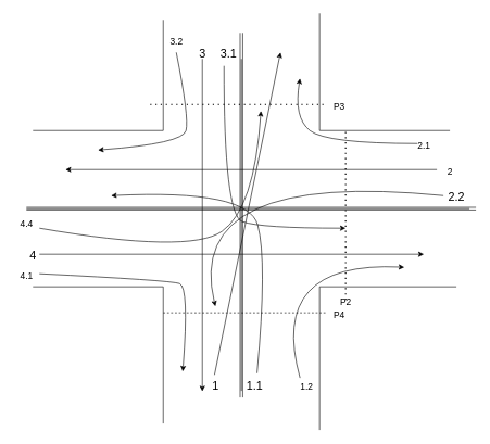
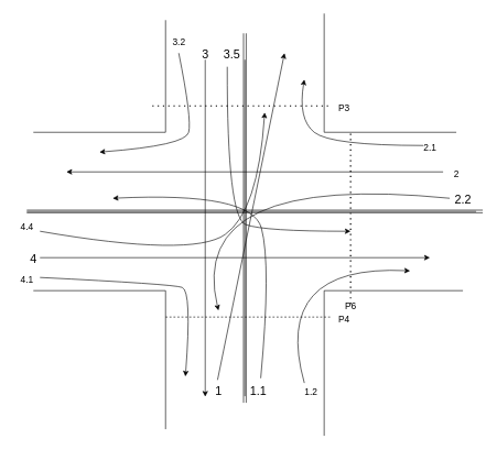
  <mxCell id="0" />
  <mxCell id="1" parent="0" />
  <mxCell id="2" value="" style="endArrow=none;html=1;rounded=0;" edge="1" parent="1"><mxGeometry width="50" height="50" relative="1" as="geometry"><mxPoint x="50" y="200" as="sourcePoint" /><mxPoint x="250" y="200" as="targetPoint" /></mxGeometry></mxCell>
  <mxCell id="3" value="" style="endArrow=none;html=1;rounded=0;" edge="1" parent="1"><mxGeometry width="50" height="50" relative="1" as="geometry"><mxPoint x="50" y="440" as="sourcePoint" /><mxPoint x="250" y="440" as="targetPoint" /></mxGeometry></mxCell>
  <mxCell id="4" value="" style="endArrow=none;html=1;rounded=0;" edge="1" parent="1"><mxGeometry width="50" height="50" relative="1" as="geometry"><mxPoint x="250" y="200" as="sourcePoint" /><mxPoint x="250" y="30" as="targetPoint" /></mxGeometry></mxCell>
  <mxCell id="5" value="" style="endArrow=none;html=1;rounded=0;" edge="1" parent="1"><mxGeometry width="50" height="50" relative="1" as="geometry"><mxPoint x="250" y="440" as="sourcePoint" /><mxPoint x="250" y="650" as="targetPoint" /></mxGeometry></mxCell>
  <mxCell id="6" value="" style="endArrow=none;html=1;rounded=0;" edge="1" parent="1"><mxGeometry width="50" height="50" relative="1" as="geometry"><mxPoint x="370" y="600" as="sourcePoint" /><mxPoint x="370" y="90" as="targetPoint" /></mxGeometry></mxCell>
  <mxCell id="7" value="" style="endArrow=none;html=1;rounded=0;" edge="1" parent="1"><mxGeometry width="50" height="50" relative="1" as="geometry"><mxPoint x="490" y="200" as="sourcePoint" /><mxPoint x="490" y="20" as="targetPoint" /></mxGeometry></mxCell>
  <mxCell id="8" value="" style="endArrow=none;html=1;rounded=0;" edge="1" parent="1"><mxGeometry width="50" height="50" relative="1" as="geometry"><mxPoint x="690" y="200" as="sourcePoint" /><mxPoint x="490" y="200" as="targetPoint" /></mxGeometry></mxCell>
  <mxCell id="9" value="" style="endArrow=none;html=1;rounded=0;" edge="1" parent="1"><mxGeometry width="50" height="50" relative="1" as="geometry"><mxPoint x="490" y="440" as="sourcePoint" /><mxPoint x="490" y="660" as="targetPoint" /></mxGeometry></mxCell>
  <mxCell id="10" value="" style="endArrow=none;html=1;rounded=0;" edge="1" parent="1"><mxGeometry width="50" height="50" relative="1" as="geometry"><mxPoint x="490" y="440" as="sourcePoint" /><mxPoint x="700" y="440" as="targetPoint" /></mxGeometry></mxCell>
  <mxCell id="11" value="" style="endArrow=none;html=1;rounded=0;" edge="1" parent="1"><mxGeometry width="50" height="50" relative="1" as="geometry"><mxPoint x="40" y="320" as="sourcePoint" /><mxPoint x="720" y="320" as="targetPoint" /></mxGeometry></mxCell>
  <mxCell id="12" value="" style="endArrow=classic;html=1;rounded=0;color: blue;exitX=0.456;exitY=0.058;exitDx=0;exitDy=0;exitPerimeter=0;" edge="1" parent="1" source="13"><mxGeometry width="50" height="50" relative="1" as="geometry"><mxPoint x="430" y="450" as="sourcePoint" /><mxPoint x="430" y="80" as="targetPoint" /></mxGeometry></mxCell>
  <mxCell id="13" value="&lt;font style=&quot;font-size: 18px;&quot;&gt;1&lt;/font&gt;" style="text;html=1;align=center;verticalAlign=middle;resizable=0;points=[];autosize=1;strokeColor=none;fillColor=none;" vertex="1" parent="1"><mxGeometry x="315" y="573" width="30" height="40" as="geometry" /></mxCell>
  <mxCell id="14" value="" style="curved=1;endArrow=classic;html=1;rounded=0;exitX=0.58;exitY=-0.008;exitDx=0;exitDy=0;exitPerimeter=0;" edge="1" parent="1"><mxGeometry width="50" height="50" relative="1" as="geometry"><mxPoint x="394" y="572.68" as="sourcePoint" /><mxPoint x="170" y="300" as="targetPoint" /><Array as="points"><mxPoint x="410" y="400" /><mxPoint x="380" y="290" /></Array></mxGeometry></mxCell>
  <mxCell id="15" value="&lt;font style=&quot;font-size: 18px;&quot;&gt;1.1&lt;/font&gt;" style="text;html=1;align=center;verticalAlign=middle;resizable=0;points=[];autosize=1;strokeColor=none;fillColor=none;" vertex="1" parent="1"><mxGeometry x="365" y="573" width="50" height="40" as="geometry" /></mxCell>
  <mxCell id="16" value="" style="endArrow=classic;html=1;rounded=0;" edge="1" parent="1"><mxGeometry width="50" height="50" relative="1" as="geometry"><mxPoint x="310" y="90" as="sourcePoint" /><mxPoint x="310" y="600.667" as="targetPoint" /></mxGeometry></mxCell>
  <mxCell id="17" value="&lt;font style=&quot;font-size: 18px;&quot;&gt;3&lt;/font&gt;" style="text;html=1;align=center;verticalAlign=middle;resizable=0;points=[];autosize=1;strokeColor=none;fillColor=none;" vertex="1" parent="1"><mxGeometry x="295" y="63" width="30" height="40" as="geometry" /></mxCell>
  <mxCell id="18" value="" style="curved=1;endArrow=classic;html=1;rounded=0;exitX=0.367;exitY=0.942;exitDx=0;exitDy=0;exitPerimeter=0;" edge="1" parent="1" source="19"><mxGeometry width="50" height="50" relative="1" as="geometry"><mxPoint x="340" y="200" as="sourcePoint" /><mxPoint x="530" y="350" as="targetPoint" /><Array as="points"><mxPoint x="343" y="330" /><mxPoint x="400" y="350" /></Array></mxGeometry></mxCell>
- <mxCell id="19" value="&lt;font style=&quot;font-size: 18px;&quot;&gt;3.1&lt;/font&gt;" style="text;html=1;align=center;verticalAlign=middle;resizable=0;points=[];autosize=1;strokeColor=none;fillColor=none;" vertex="1" parent="1"><mxGeometry x="325" y="63" width="50" height="40" as="geometry" /></mxCell>
+ <mxCell id="19" value="&lt;font style=&quot;font-size: 18px;&quot;&gt;3.5&lt;/font&gt;" style="text;html=1;align=center;verticalAlign=middle;resizable=0;points=[];autosize=1;strokeColor=none;fillColor=none;" vertex="1" parent="1"><mxGeometry x="325" y="63" width="50" height="40" as="geometry" /></mxCell>
  <mxCell id="20" value="" style="curved=1;endArrow=classic;html=1;rounded=0;" edge="1" parent="1"><mxGeometry width="50" height="50" relative="1" as="geometry"><mxPoint x="640" y="220" as="sourcePoint" /><mxPoint x="460" y="120" as="targetPoint" /><Array as="points"><mxPoint x="500" y="220" /><mxPoint x="450" y="180" /></Array></mxGeometry></mxCell>
  <mxCell id="21" value="&lt;font style=&quot;font-size: 14px;&quot;&gt;2.1&lt;/font&gt;" style="text;html=1;align=center;verticalAlign=middle;resizable=0;points=[];autosize=1;strokeColor=none;fillColor=none;" vertex="1" parent="1"><mxGeometry x="630" y="208" width="40" height="30" as="geometry" /></mxCell>
  <mxCell id="22" value="" style="endArrow=classic;html=1;rounded=0;" edge="1" parent="1"><mxGeometry width="50" height="50" relative="1" as="geometry"><mxPoint x="670" y="260" as="sourcePoint" /><mxPoint x="100" y="260" as="targetPoint" /></mxGeometry></mxCell>
  <mxCell id="23" value="&lt;font style=&quot;font-size: 14px;&quot;&gt;2&lt;/font&gt;" style="text;html=1;align=center;verticalAlign=middle;resizable=0;points=[];autosize=1;strokeColor=none;fillColor=none;" vertex="1" parent="1"><mxGeometry x="675" y="248" width="30" height="30" as="geometry" /></mxCell>
  <mxCell id="24" value="" style="curved=1;endArrow=classic;html=1;rounded=0;" edge="1" parent="1"><mxGeometry width="50" height="50" relative="1" as="geometry"><mxPoint x="680" y="300" as="sourcePoint" /><mxPoint x="330" y="470" as="targetPoint" /><Array as="points"><mxPoint x="280" y="260" /></Array></mxGeometry></mxCell>
  <mxCell id="25" value="" style="shape=link;html=1;rounded=0;" edge="1" parent="1"><mxGeometry width="100" relative="1" as="geometry"><mxPoint x="40" y="320" as="sourcePoint" /><mxPoint x="730" y="320" as="targetPoint" /></mxGeometry></mxCell>
  <mxCell id="26" value="" style="shape=link;html=1;rounded=0;" edge="1" parent="1"><mxGeometry width="100" relative="1" as="geometry"><mxPoint x="370" y="50" as="sourcePoint" /><mxPoint x="370" y="610" as="targetPoint" /></mxGeometry></mxCell>
  <mxCell id="27" value="&lt;font style=&quot;font-size: 18px;&quot;&gt;2.2&lt;/font&gt;" style="text;html=1;align=center;verticalAlign=middle;resizable=0;points=[];autosize=1;strokeColor=none;fillColor=none;" vertex="1" parent="1"><mxGeometry x="675" y="283" width="50" height="40" as="geometry" /></mxCell>
  <mxCell id="28" value="" style="curved=1;endArrow=classic;html=1;rounded=0;" edge="1" parent="1"><mxGeometry width="50" height="50" relative="1" as="geometry"><mxPoint x="460" y="580" as="sourcePoint" /><mxPoint x="620" y="410" as="targetPoint" /><Array as="points"><mxPoint x="410" y="400" /></Array></mxGeometry></mxCell>
  <mxCell id="29" value="&lt;font style=&quot;font-size: 14px;&quot;&gt;1.2&lt;/font&gt;" style="text;html=1;align=center;verticalAlign=middle;resizable=0;points=[];autosize=1;strokeColor=none;fillColor=none;" vertex="1" parent="1"><mxGeometry x="450" y="578" width="40" height="30" as="geometry" /></mxCell>
  <mxCell id="30" value="" style="curved=1;endArrow=classic;html=1;rounded=0;" edge="1" parent="1"><mxGeometry width="50" height="50" relative="1" as="geometry"><mxPoint x="270" y="80" as="sourcePoint" /><mxPoint x="150" y="230" as="targetPoint" /><Array as="points"><mxPoint x="290" y="180" /><mxPoint x="280" y="220" /></Array></mxGeometry></mxCell>
  <mxCell id="31" value="&lt;font style=&quot;font-size: 14px;&quot;&gt;3.2&lt;/font&gt;" style="text;html=1;align=center;verticalAlign=middle;resizable=0;points=[];autosize=1;strokeColor=none;fillColor=none;" vertex="1" parent="1"><mxGeometry x="250" y="48" width="40" height="30" as="geometry" /></mxCell>
  <mxCell id="32" value="" style="curved=1;endArrow=classic;html=1;rounded=0;" edge="1" parent="1"><mxGeometry width="50" height="50" relative="1" as="geometry"><mxPoint x="60" y="420" as="sourcePoint" /><mxPoint x="280" y="570" as="targetPoint" /><Array as="points"><mxPoint x="260" y="430" /><mxPoint x="290" y="440" /></Array></mxGeometry></mxCell>
  <mxCell id="33" value="&lt;font style=&quot;font-size: 14px;&quot;&gt;4.1&lt;/font&gt;" style="text;html=1;align=center;verticalAlign=middle;resizable=0;points=[];autosize=1;strokeColor=none;fillColor=none;" vertex="1" parent="1"><mxGeometry x="20" y="408" width="40" height="30" as="geometry" /></mxCell>
  <mxCell id="34" value="" style="endArrow=classic;html=1;rounded=0;" edge="1" parent="1"><mxGeometry width="50" height="50" relative="1" as="geometry"><mxPoint x="60" y="390" as="sourcePoint" /><mxPoint x="650" y="390" as="targetPoint" /></mxGeometry></mxCell>
  <mxCell id="35" value="&lt;font style=&quot;font-size: 18px;&quot;&gt;4&lt;/font&gt;" style="text;html=1;align=center;verticalAlign=middle;resizable=0;points=[];autosize=1;strokeColor=none;fillColor=none;" vertex="1" parent="1"><mxGeometry x="35" y="373" width="30" height="40" as="geometry" /></mxCell>
  <mxCell id="36" value="" style="curved=1;endArrow=classic;html=1;rounded=0;" edge="1" parent="1"><mxGeometry width="50" height="50" relative="1" as="geometry"><mxPoint x="60" y="350" as="sourcePoint" /><mxPoint x="400" y="170" as="targetPoint" /><Array as="points"><mxPoint x="290" y="390" /><mxPoint x="390" y="320" /></Array></mxGeometry></mxCell>
  <mxCell id="37" value="&lt;font style=&quot;font-size: 14px;&quot;&gt;4.4&lt;/font&gt;" style="text;html=1;align=center;verticalAlign=middle;resizable=0;points=[];autosize=1;strokeColor=none;fillColor=none;" vertex="1" parent="1"><mxGeometry x="20" y="328" width="40" height="30" as="geometry" /></mxCell>
  <mxCell id="38" value="" style="endArrow=none;dashed=1;html=1;rounded=0;" edge="1" parent="1"><mxGeometry width="50" height="50" relative="1" as="geometry"><mxPoint x="250" y="480" as="sourcePoint" /><mxPoint x="500" y="480" as="targetPoint" /></mxGeometry></mxCell>
  <mxCell id="39" value="&lt;font style=&quot;font-size: 14px;&quot;&gt;P4&lt;/font&gt;" style="text;html=1;align=center;verticalAlign=middle;resizable=0;points=[];autosize=1;strokeColor=none;fillColor=none;" vertex="1" parent="1"><mxGeometry x="500" y="468" width="40" height="30" as="geometry" /></mxCell>
  <mxCell id="40" value="" style="endArrow=none;dashed=1;html=1;dashPattern=1 3;strokeWidth=2;rounded=0;" edge="1" parent="1"><mxGeometry width="50" height="50" relative="1" as="geometry"><mxPoint x="530" y="460" as="sourcePoint" /><mxPoint x="530" y="200" as="targetPoint" /></mxGeometry></mxCell>
- <mxCell id="41" value="&lt;font style=&quot;font-size: 14px;&quot;&gt;P2&lt;/font&gt;" style="text;html=1;align=center;verticalAlign=middle;resizable=0;points=[];autosize=1;strokeColor=none;fillColor=none;" vertex="1" parent="1"><mxGeometry x="510" y="448" width="40" height="30" as="geometry" /></mxCell>
+ <mxCell id="41" value="&lt;font style=&quot;font-size: 14px;&quot;&gt;P6&lt;/font&gt;" style="text;html=1;align=center;verticalAlign=middle;resizable=0;points=[];autosize=1;strokeColor=none;fillColor=none;" vertex="1" parent="1"><mxGeometry x="510" y="448" width="40" height="30" as="geometry" /></mxCell>
  <mxCell id="42" value="" style="endArrow=none;dashed=1;html=1;dashPattern=1 3;strokeWidth=2;rounded=0;" edge="1" parent="1"><mxGeometry width="50" height="50" relative="1" as="geometry"><mxPoint x="230" as="sourcePoint" y="160" /><mxPoint x="500" as="targetPoint" y="160" /></mxGeometry></mxCell>
  <mxCell id="43" value="&lt;font style=&quot;font-size: 14px;&quot;&gt;P3&lt;/font&gt;" style="text;html=1;align=center;verticalAlign=middle;resizable=0;points=[];autosize=1;strokeColor=none;fillColor=none;" vertex="1" parent="1"><mxGeometry x="500" y="148" width="40" height="30" as="geometry" /></mxCell>
